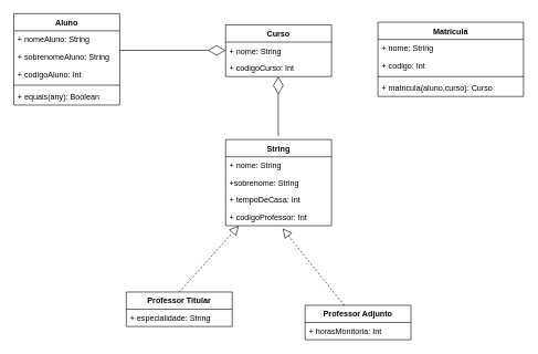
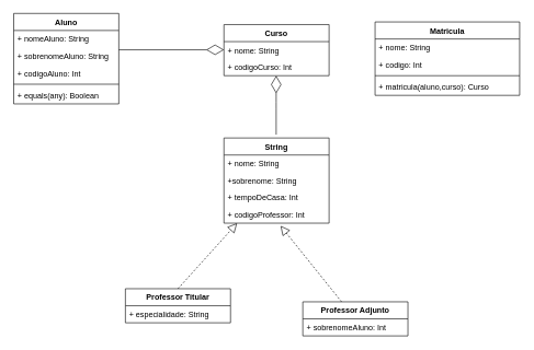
  <mxCell id="0" />
  <mxCell id="1" parent="0" />
  <mxCell id="2" value="Curso" style="swimlane;fontStyle=1;align=center;verticalAlign=top;childLayout=stackLayout;horizontal=1;startSize=26;horizontalStack=0;resizeParent=1;resizeParentMax=0;resizeLast=0;collapsible=1;marginBottom=0;" parent="1" vertex="1"><mxGeometry x="340" y="37" width="160" height="78" as="geometry"><mxRectangle x="210" y="120" width="100" height="26" as="alternateBounds" /></mxGeometry></mxCell>
  <mxCell id="3" value="+ nome: String" style="text;strokeColor=none;fillColor=none;align=left;verticalAlign=top;spacingLeft=4;spacingRight=4;overflow=hidden;rotatable=0;points=[[0,0.5],[1,0.5]];portConstraint=eastwest;" parent="2" vertex="1"><mxGeometry y="26" width="160" height="26" as="geometry" /></mxCell>
  <mxCell id="4" value="+ codigoCurso: Int" style="text;strokeColor=none;fillColor=none;align=left;verticalAlign=top;spacingLeft=4;spacingRight=4;overflow=hidden;rotatable=0;points=[[0,0.5],[1,0.5]];portConstraint=eastwest;" parent="2" vertex="1"><mxGeometry y="52" width="160" height="26" as="geometry" /></mxCell>
  <mxCell id="5" value="String" style="swimlane;fontStyle=1;align=center;verticalAlign=top;childLayout=stackLayout;horizontal=1;startSize=26;horizontalStack=0;resizeParent=1;resizeParentMax=0;resizeLast=0;collapsible=1;marginBottom=0;" parent="1" vertex="1"><mxGeometry x="340" y="210" width="160" height="130" as="geometry"><mxRectangle x="210" y="120" width="100" height="26" as="alternateBounds" /></mxGeometry></mxCell>
  <mxCell id="6" value="+ nome: String" style="text;strokeColor=none;fillColor=none;align=left;verticalAlign=top;spacingLeft=4;spacingRight=4;overflow=hidden;rotatable=0;points=[[0,0.5],[1,0.5]];portConstraint=eastwest;" parent="5" vertex="1"><mxGeometry y="26" width="160" height="26" as="geometry" /></mxCell>
  <mxCell id="7" value="+sobrenome: String" style="text;strokeColor=none;fillColor=none;align=left;verticalAlign=top;spacingLeft=4;spacingRight=4;overflow=hidden;rotatable=0;points=[[0,0.5],[1,0.5]];portConstraint=eastwest;" parent="5" vertex="1"><mxGeometry y="52" width="160" height="26" as="geometry" /></mxCell>
  <mxCell id="8" value="+ tempoDeCasa: Int" style="text;strokeColor=none;fillColor=none;align=left;verticalAlign=top;spacingLeft=4;spacingRight=4;overflow=hidden;rotatable=0;points=[[0,0.5],[1,0.5]];portConstraint=eastwest;" parent="5" vertex="1"><mxGeometry y="78" width="160" height="26" as="geometry" /></mxCell>
  <mxCell id="9" value="+ codigoProfessor: Int" style="text;strokeColor=none;fillColor=none;align=left;verticalAlign=top;spacingLeft=4;spacingRight=4;overflow=hidden;rotatable=0;points=[[0,0.5],[1,0.5]];portConstraint=eastwest;" parent="5" vertex="1"><mxGeometry y="104" width="160" height="26" as="geometry" /></mxCell>
  <mxCell id="10" value="" style="endArrow=diamondThin;endFill=0;endSize=24;html=1;" parent="1" edge="1"><mxGeometry width="160" relative="1" as="geometry"><mxPoint x="180" y="75.5" as="sourcePoint" /><mxPoint x="340" y="75.5" as="targetPoint" /></mxGeometry></mxCell>
  <mxCell id="11" value="" style="endArrow=diamondThin;endFill=0;endSize=24;html=1;" parent="1" edge="1"><mxGeometry width="160" relative="1" as="geometry"><mxPoint x="419.5" y="205" as="sourcePoint" /><mxPoint x="419.5" y="115" as="targetPoint" /><Array as="points"><mxPoint x="419.5" y="155" /></Array></mxGeometry></mxCell>
  <mxCell id="12" value="Professor Titular" style="swimlane;fontStyle=1;align=center;verticalAlign=top;childLayout=stackLayout;horizontal=1;startSize=26;horizontalStack=0;resizeParent=1;resizeParentMax=0;resizeLast=0;collapsible=1;marginBottom=0;" parent="1" vertex="1"><mxGeometry x="190" y="440" width="160" height="52" as="geometry"><mxRectangle x="210" y="120" width="100" height="26" as="alternateBounds" /></mxGeometry></mxCell>
  <mxCell id="13" value="+ especialidade: String" style="text;strokeColor=none;fillColor=none;align=left;verticalAlign=top;spacingLeft=4;spacingRight=4;overflow=hidden;rotatable=0;points=[[0,0.5],[1,0.5]];portConstraint=eastwest;" parent="12" vertex="1"><mxGeometry y="26" width="160" height="26" as="geometry" /></mxCell>
  <mxCell id="14" value="Professor Adjunto" style="swimlane;fontStyle=1;align=center;verticalAlign=top;childLayout=stackLayout;horizontal=1;startSize=26;horizontalStack=0;resizeParent=1;resizeParentMax=0;resizeLast=0;collapsible=1;marginBottom=0;" parent="1" vertex="1"><mxGeometry x="460" y="460" width="160" height="52" as="geometry"><mxRectangle x="210" y="120" width="100" height="26" as="alternateBounds" /></mxGeometry></mxCell>
- <mxCell id="15" value="+ horasMonitoria: Int" style="text;strokeColor=none;fillColor=none;align=left;verticalAlign=top;spacingLeft=4;spacingRight=4;overflow=hidden;rotatable=0;points=[[0,0.5],[1,0.5]];portConstraint=eastwest;" parent="14" vertex="1"><mxGeometry y="26" width="160" height="26" as="geometry" /></mxCell>
+ <mxCell id="15" value="+ sobrenomeAluno: Int" style="text;strokeColor=none;fillColor=none;align=left;verticalAlign=top;spacingLeft=4;spacingRight=4;overflow=hidden;rotatable=0;points=[[0,0.5],[1,0.5]];portConstraint=eastwest;" parent="14" vertex="1"><mxGeometry y="26" width="160" height="26" as="geometry" /></mxCell>
  <mxCell id="16" value="" style="endArrow=block;dashed=1;endFill=0;endSize=12;html=1;" parent="1" edge="1"><mxGeometry width="160" relative="1" as="geometry"><mxPoint x="270" y="440" as="sourcePoint" /><mxPoint x="360" y="340" as="targetPoint" /></mxGeometry></mxCell>
  <mxCell id="17" value="" style="endArrow=block;dashed=1;endFill=0;endSize=12;html=1;entryX=0.538;entryY=1.154;entryDx=0;entryDy=0;entryPerimeter=0;" parent="1" target="9" edge="1"><mxGeometry width="160" relative="1" as="geometry"><mxPoint x="519" y="460" as="sourcePoint" /><mxPoint x="600" y="370" as="targetPoint" /><Array as="points"><mxPoint x="519" y="460" /></Array></mxGeometry></mxCell>
  <mxCell id="18" value="Matricula" style="swimlane;fontStyle=1;align=center;verticalAlign=top;childLayout=stackLayout;horizontal=1;startSize=26;horizontalStack=0;resizeParent=1;resizeParentMax=0;resizeLast=0;collapsible=1;marginBottom=0;" parent="1" vertex="1"><mxGeometry x="570" y="33" width="220" height="112" as="geometry" /></mxCell>
  <mxCell id="19" value="+ nome: String" style="text;strokeColor=none;fillColor=none;align=left;verticalAlign=top;spacingLeft=4;spacingRight=4;overflow=hidden;rotatable=0;points=[[0,0.5],[1,0.5]];portConstraint=eastwest;" parent="18" vertex="1"><mxGeometry y="26" width="220" height="26" as="geometry" /></mxCell>
  <mxCell id="20" value="+ codigo: Int" style="text;strokeColor=none;fillColor=none;align=left;verticalAlign=top;spacingLeft=4;spacingRight=4;overflow=hidden;rotatable=0;points=[[0,0.5],[1,0.5]];portConstraint=eastwest;" parent="18" vertex="1"><mxGeometry y="52" width="220" height="26" as="geometry" /></mxCell>
  <mxCell id="21" value="" style="line;strokeWidth=1;fillColor=none;align=left;verticalAlign=middle;spacingTop=-1;spacingLeft=3;spacingRight=3;rotatable=0;labelPosition=right;points=[];portConstraint=eastwest;" parent="18" vertex="1"><mxGeometry y="78" width="220" height="8" as="geometry" /></mxCell>
  <mxCell id="22" value="+ matricula(aluno,curso): Curso" style="text;strokeColor=none;fillColor=none;align=left;verticalAlign=top;spacingLeft=4;spacingRight=4;overflow=hidden;rotatable=0;points=[[0,0.5],[1,0.5]];portConstraint=eastwest;" parent="18" vertex="1"><mxGeometry y="86" width="220" height="26" as="geometry" /></mxCell>
  <mxCell id="23" value="Aluno" style="swimlane;fontStyle=1;align=center;verticalAlign=top;childLayout=stackLayout;horizontal=1;startSize=26;horizontalStack=0;resizeParent=1;resizeParentMax=0;resizeLast=0;collapsible=1;marginBottom=0;" vertex="1" parent="1"><mxGeometry x="20" y="20" width="160" height="138" as="geometry" /></mxCell>
  <mxCell id="24" value="+ nomeAluno: String" style="text;strokeColor=none;fillColor=none;align=left;verticalAlign=top;spacingLeft=4;spacingRight=4;overflow=hidden;rotatable=0;points=[[0,0.5],[1,0.5]];portConstraint=eastwest;" vertex="1" parent="23"><mxGeometry y="26" width="160" height="26" as="geometry" /></mxCell>
  <mxCell id="25" value="+ sobrenomeAluno: String" style="text;strokeColor=none;fillColor=none;align=left;verticalAlign=top;spacingLeft=4;spacingRight=4;overflow=hidden;rotatable=0;points=[[0,0.5],[1,0.5]];portConstraint=eastwest;" vertex="1" parent="23"><mxGeometry y="52" width="160" height="26" as="geometry" /></mxCell>
  <mxCell id="26" value="+ codigoAluno: Int" style="text;strokeColor=none;fillColor=none;align=left;verticalAlign=top;spacingLeft=4;spacingRight=4;overflow=hidden;rotatable=0;points=[[0,0.5],[1,0.5]];portConstraint=eastwest;" vertex="1" parent="23"><mxGeometry y="78" width="160" height="26" as="geometry" /></mxCell>
  <mxCell id="27" value="" style="line;strokeWidth=1;fillColor=none;align=left;verticalAlign=middle;spacingTop=-1;spacingLeft=3;spacingRight=3;rotatable=0;labelPosition=right;points=[];portConstraint=eastwest;" vertex="1" parent="23"><mxGeometry y="104" width="160" height="8" as="geometry" /></mxCell>
  <mxCell id="28" value="+ equals(any): Boolean" style="text;strokeColor=none;fillColor=none;align=left;verticalAlign=top;spacingLeft=4;spacingRight=4;overflow=hidden;rotatable=0;points=[[0,0.5],[1,0.5]];portConstraint=eastwest;" vertex="1" parent="23"><mxGeometry y="112" width="160" height="26" as="geometry" /></mxCell>
